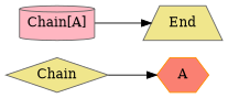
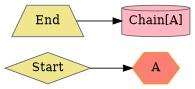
  digraph {
    rankdir=LR
    node [color=gray40 fillcolor=khaki style=filled]
    edge [color=black]
-   Start [shape=diamond label=Chain]
+   Start [shape=diamond]
    A [color=darkorange fillcolor=salmon shape=hexagon]
    End [shape=trapezium]
    n4 [fillcolor=lightpink label="Chain[A]" shape=cylinder]
    Start -> A
-   n4 -> End
+   End -> n4
  }
